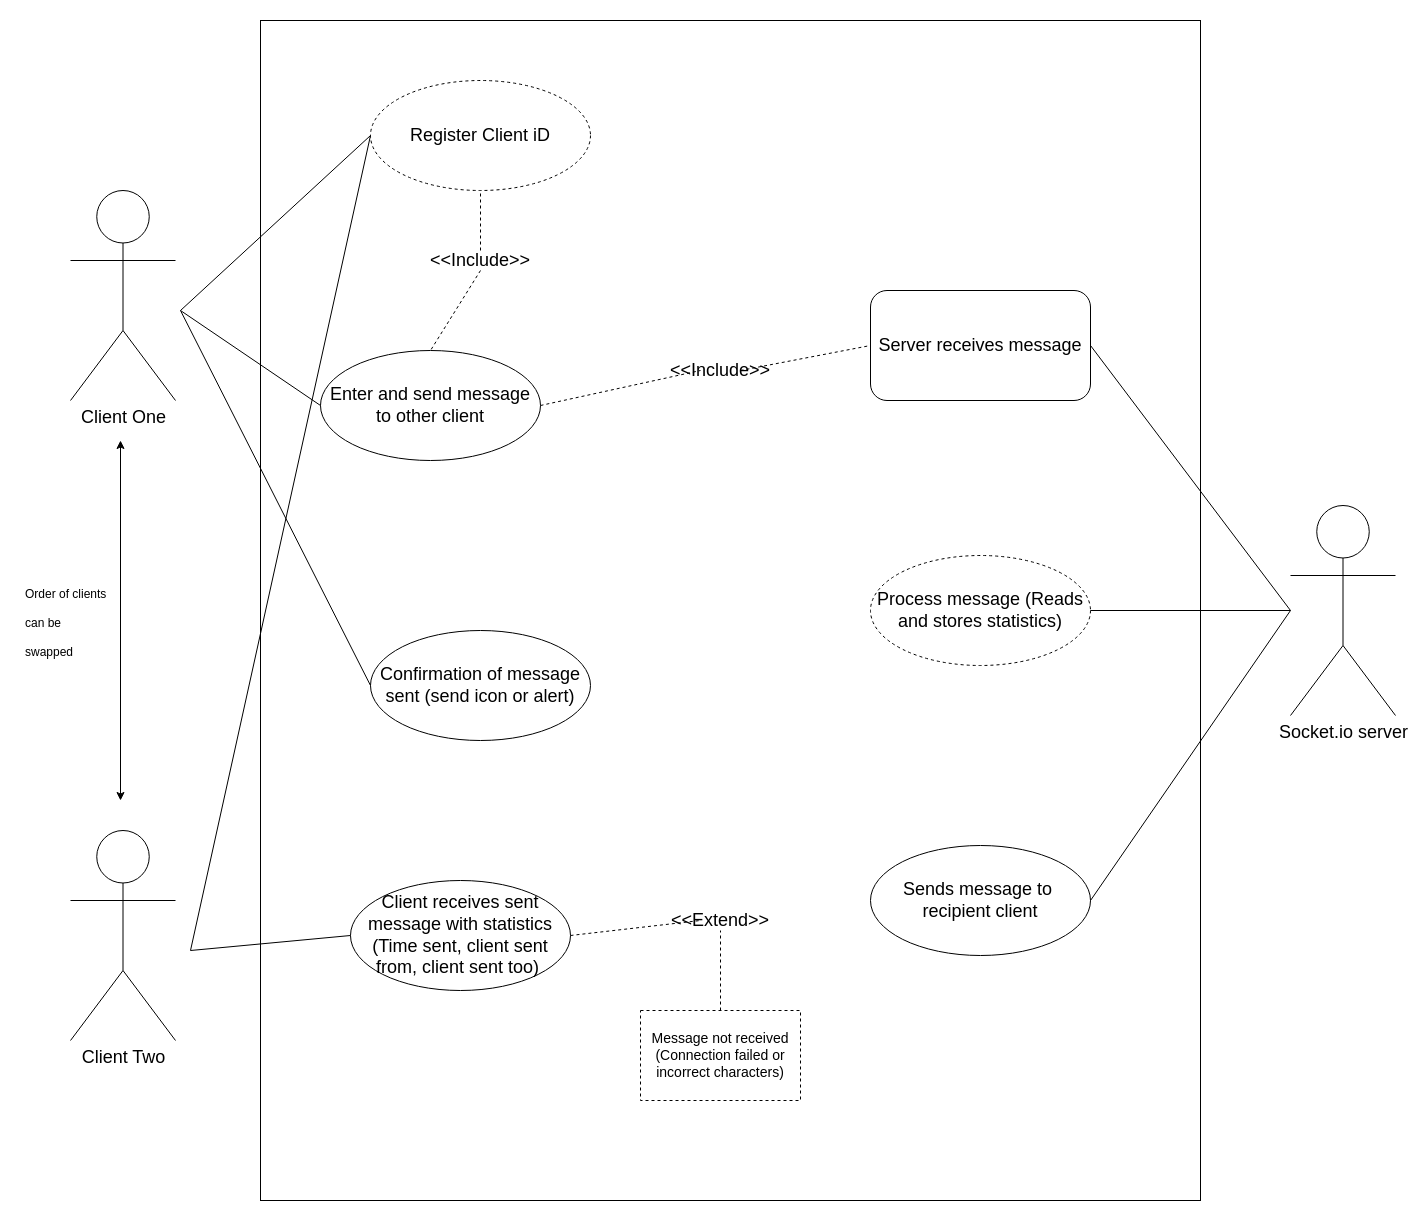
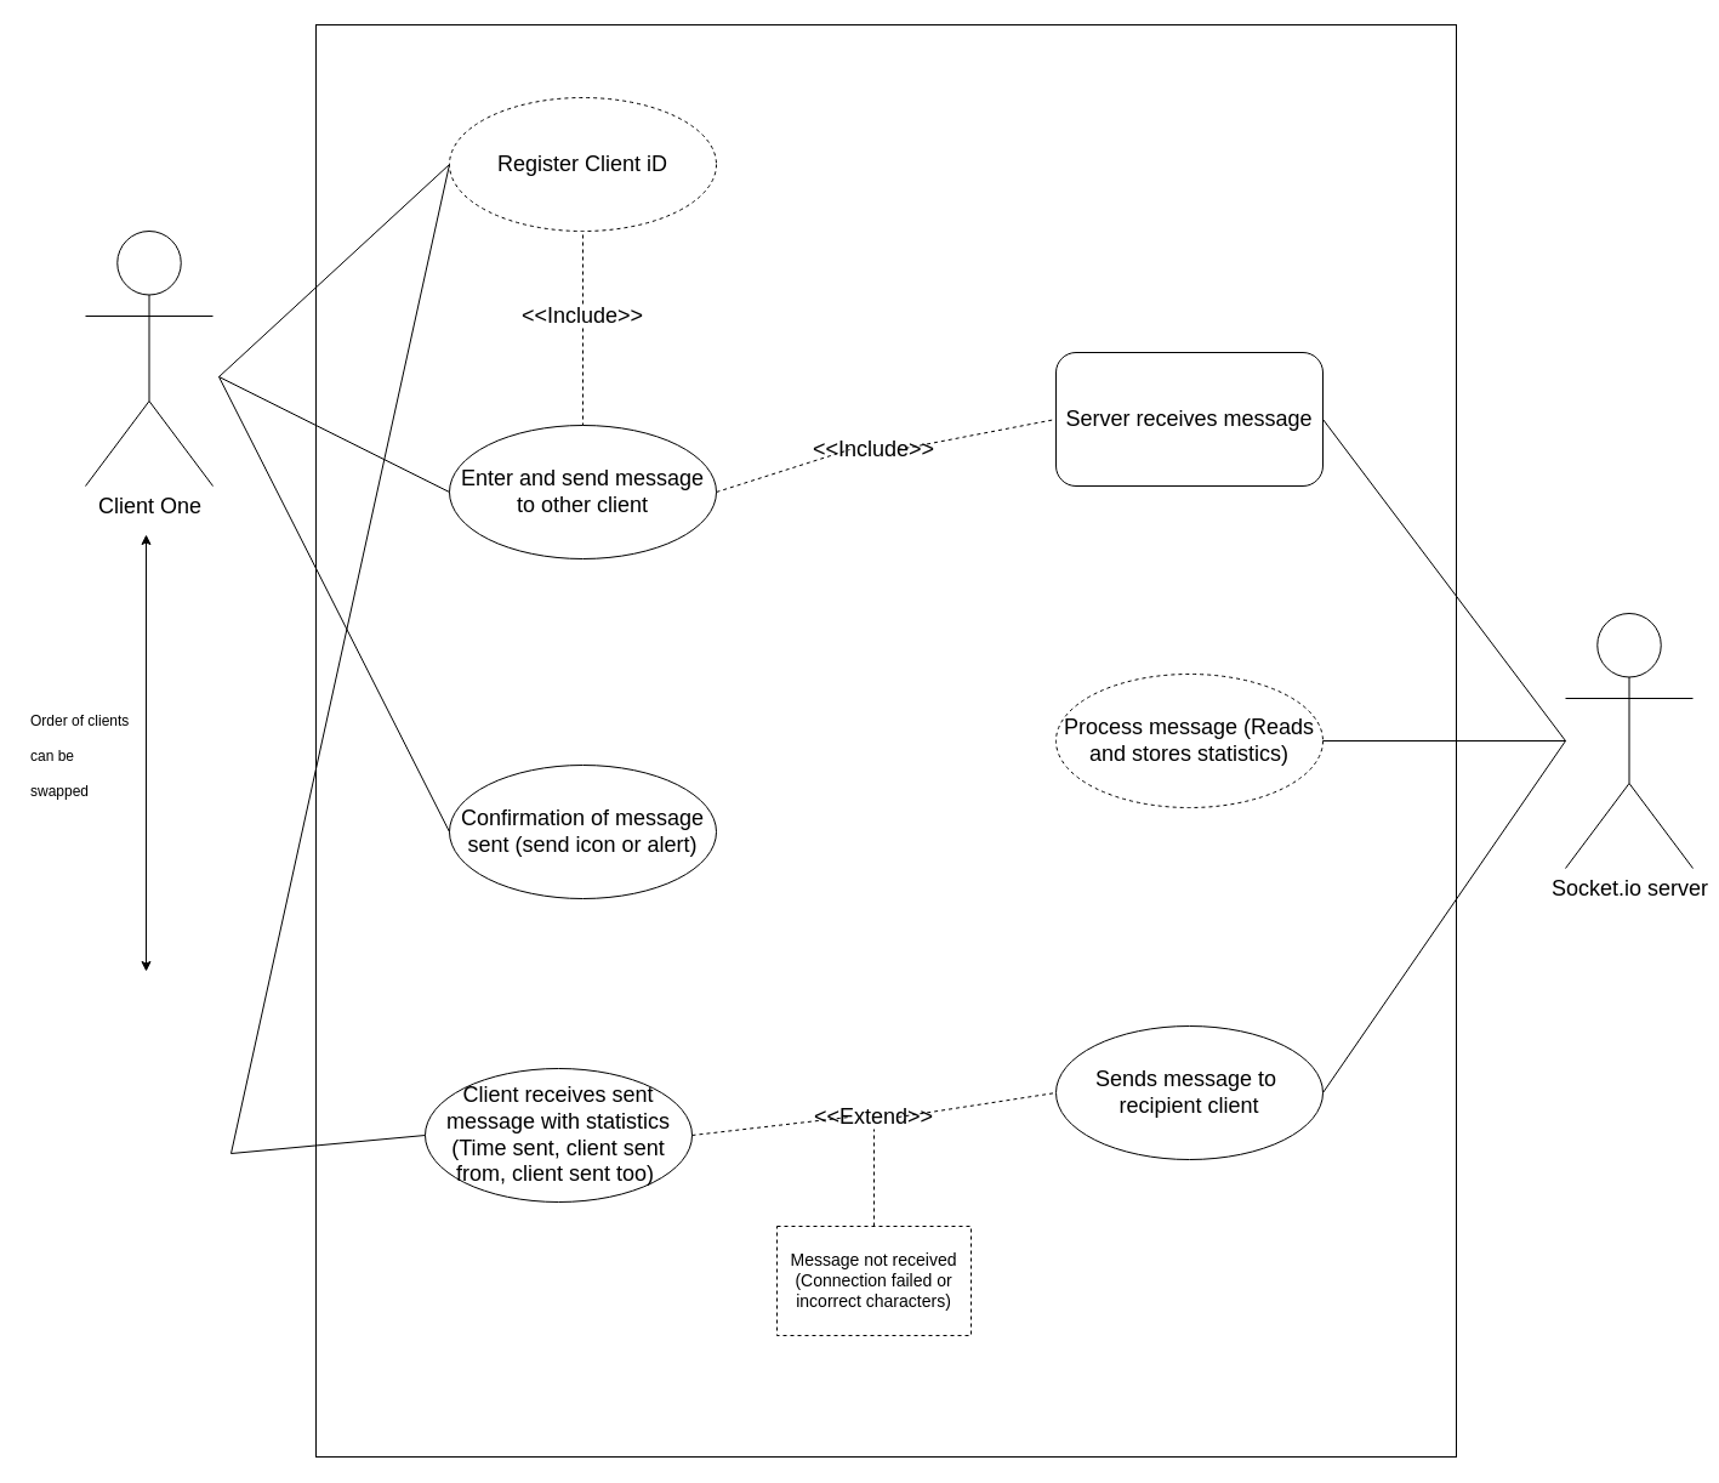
  <mxCell id="0" />
  <mxCell id="1" parent="0" />
  <mxCell id="2" value="" style="rounded=0;whiteSpace=wrap;html=1;fillColor=none;" parent="1" vertex="1"><mxGeometry x="260" y="20" width="940" height="1180" as="geometry" /></mxCell>
  <mxCell id="3" value="&lt;font style=&quot;font-size: 18px&quot;&gt;Client One&lt;/font&gt;" style="shape=umlActor;verticalLabelPosition=bottom;verticalAlign=top;html=1;outlineConnect=0;" parent="1" vertex="1"><mxGeometry x="70" y="190" width="105" height="210" as="geometry" /></mxCell>
- <mxCell id="4" value="&lt;font style=&quot;font-size: 18px&quot;&gt;Client Two&lt;/font&gt;" style="shape=umlActor;verticalLabelPosition=bottom;verticalAlign=top;html=1;outlineConnect=0;" parent="1" vertex="1"><mxGeometry x="70" y="830" width="105" height="210" as="geometry" /></mxCell>
  <mxCell id="5" value="&lt;span style=&quot;font-size: 18px&quot;&gt;Socket.io server&lt;/span&gt;" style="shape=umlActor;verticalLabelPosition=bottom;verticalAlign=top;html=1;outlineConnect=0;" parent="1" vertex="1"><mxGeometry x="1290" y="505" width="105" height="210" as="geometry" /></mxCell>
  <mxCell id="6" value="&lt;span style=&quot;font-size: 18px&quot;&gt;Register Client iD&lt;/span&gt;" style="ellipse;whiteSpace=wrap;html=1;fillColor=none;dashed=1;" parent="1" vertex="1"><mxGeometry x="370" y="80" width="220" height="110" as="geometry" /></mxCell>
  <mxCell id="7" value="" style="endArrow=none;html=1;entryX=0;entryY=0.5;entryDx=0;entryDy=0;" parent="1" target="6" edge="1"><mxGeometry width="50" height="50" relative="1" as="geometry"><mxPoint x="180" y="310" as="sourcePoint" /><mxPoint x="430" y="630" as="targetPoint" /></mxGeometry></mxCell>
  <mxCell id="8" value="" style="endArrow=none;html=1;entryX=0;entryY=0.5;entryDx=0;entryDy=0;" parent="1" target="6" edge="1"><mxGeometry width="50" height="50" relative="1" as="geometry"><mxPoint x="190" y="950" as="sourcePoint" /><mxPoint x="350" y="180" as="targetPoint" /></mxGeometry></mxCell>
  <mxCell id="9" style="edgeStyle=orthogonalEdgeStyle;rounded=0;orthogonalLoop=1;jettySize=auto;html=1;exitX=0.5;exitY=1;exitDx=0;exitDy=0;" parent="1" source="6" target="6" edge="1"><mxGeometry relative="1" as="geometry" /></mxCell>
- <mxCell id="10" value="&lt;span style=&quot;font-size: 18px&quot;&gt;Enter and send message to other client&lt;/span&gt;" style="ellipse;whiteSpace=wrap;html=1;fillColor=none;" parent="1" vertex="1"><mxGeometry x="320" y="350" width="220" height="110" as="geometry" /></mxCell>
+ <mxCell id="10" value="&lt;span style=&quot;font-size: 18px&quot;&gt;Enter and send message to other client&lt;/span&gt;" style="ellipse;whiteSpace=wrap;html=1;fillColor=none;" parent="1" vertex="1"><mxGeometry x="370" y="350" width="220" height="110" as="geometry" /></mxCell>
  <mxCell id="11" value="" style="endArrow=none;html=1;entryX=0;entryY=0.5;entryDx=0;entryDy=0;" parent="1" target="10" edge="1"><mxGeometry width="50" height="50" relative="1" as="geometry"><mxPoint x="180" y="310" as="sourcePoint" /><mxPoint x="360" y="185" as="targetPoint" /></mxGeometry></mxCell>
  <mxCell id="12" value="&lt;span style=&quot;font-size: 18px&quot;&gt;Server receives message&lt;/span&gt;" style="whiteSpace=wrap;html=1;fillColor=none;rounded=1;" parent="1" vertex="1"><mxGeometry x="870" y="290" width="220" height="110" as="geometry" /></mxCell>
  <mxCell id="13" value="" style="endArrow=none;dashed=1;html=1;exitX=1;exitY=0.5;exitDx=0;exitDy=0;entryX=0;entryY=0.5;entryDx=0;entryDy=0;" parent="1" source="27" target="12" edge="1"><mxGeometry width="50" height="50" relative="1" as="geometry"><mxPoint x="690" y="600" as="sourcePoint" /><mxPoint x="740" y="550" as="targetPoint" /></mxGeometry></mxCell>
  <mxCell id="14" value="" style="endArrow=none;html=1;exitX=1;exitY=0.5;exitDx=0;exitDy=0;" parent="1" source="12" edge="1"><mxGeometry width="50" height="50" relative="1" as="geometry"><mxPoint x="1030" y="760" as="sourcePoint" /><mxPoint x="1290" y="610" as="targetPoint" /></mxGeometry></mxCell>
  <mxCell id="15" value="&lt;span style=&quot;font-size: 18px&quot;&gt;Process message (Reads and stores statistics)&lt;/span&gt;" style="ellipse;whiteSpace=wrap;html=1;fillColor=none;dashed=1;" parent="1" vertex="1"><mxGeometry x="870" y="555" width="220" height="110" as="geometry" /></mxCell>
  <mxCell id="16" value="" style="endArrow=none;html=1;exitX=1;exitY=0.5;exitDx=0;exitDy=0;" parent="1" source="15" edge="1"><mxGeometry width="50" height="50" relative="1" as="geometry"><mxPoint x="1100" y="535" as="sourcePoint" /><mxPoint x="1290" y="610" as="targetPoint" /></mxGeometry></mxCell>
  <mxCell id="17" value="&lt;span style=&quot;font-size: 18px&quot;&gt;Sends message to&amp;nbsp; recipient&amp;nbsp;client&lt;/span&gt;" style="ellipse;whiteSpace=wrap;html=1;fillColor=none;" parent="1" vertex="1"><mxGeometry x="870" y="845" width="220" height="110" as="geometry" /></mxCell>
  <mxCell id="18" style="edgeStyle=orthogonalEdgeStyle;rounded=0;orthogonalLoop=1;jettySize=auto;html=1;exitX=0.5;exitY=1;exitDx=0;exitDy=0;" parent="1" source="17" target="17" edge="1"><mxGeometry relative="1" as="geometry" /></mxCell>
  <mxCell id="19" value="" style="endArrow=none;html=1;exitX=1;exitY=0.5;exitDx=0;exitDy=0;" parent="1" source="17" edge="1"><mxGeometry width="50" height="50" relative="1" as="geometry"><mxPoint x="1100" y="620" as="sourcePoint" /><mxPoint x="1290" y="610" as="targetPoint" /></mxGeometry></mxCell>
  <mxCell id="20" value="&lt;span style=&quot;font-size: 18px&quot;&gt;Client receives sent message with statistics (Time sent, client sent from, client sent too)&amp;nbsp;&lt;/span&gt;" style="ellipse;whiteSpace=wrap;html=1;fillColor=none;" parent="1" vertex="1"><mxGeometry x="350" y="880" width="220" height="110" as="geometry" /></mxCell>
+ <mxCell id="21" value="" style="endArrow=none;dashed=1;html=1;exitX=1;exitY=0.5;exitDx=0;exitDy=0;entryX=0;entryY=0.5;entryDx=0;entryDy=0;" parent="1" source="25" target="17" edge="1"><mxGeometry width="50" height="50" relative="1" as="geometry"><mxPoint x="590" y="545" as="sourcePoint" /><mxPoint x="880" y="445" as="targetPoint" /></mxGeometry></mxCell>
  <mxCell id="22" value="" style="endArrow=none;html=1;entryX=0;entryY=0.5;entryDx=0;entryDy=0;" parent="1" target="20" edge="1"><mxGeometry width="50" height="50" relative="1" as="geometry"><mxPoint x="190" y="950" as="sourcePoint" /><mxPoint x="370" y="545" as="targetPoint" /></mxGeometry></mxCell>
  <mxCell id="23" value="&lt;span style=&quot;font-size: 18px&quot;&gt;Confirmation of message sent (send icon or alert)&lt;/span&gt;" style="ellipse;whiteSpace=wrap;html=1;fillColor=none;" parent="1" vertex="1"><mxGeometry x="370" y="630" width="220" height="110" as="geometry" /></mxCell>
  <mxCell id="24" value="" style="endArrow=none;html=1;entryX=0;entryY=0.5;entryDx=0;entryDy=0;" parent="1" target="23" edge="1"><mxGeometry width="50" height="50" relative="1" as="geometry"><mxPoint x="180" y="310" as="sourcePoint" /><mxPoint x="630" y="625" as="targetPoint" /></mxGeometry></mxCell>
  <mxCell id="25" value="&lt;font style=&quot;font-size: 18px&quot;&gt;&amp;lt;&amp;lt;Extend&amp;gt;&amp;gt;&lt;/font&gt;" style="text;html=1;strokeColor=none;fillColor=none;align=center;verticalAlign=middle;whiteSpace=wrap;rounded=0;" parent="1" vertex="1"><mxGeometry x="700" y="910" width="40" height="20" as="geometry" /></mxCell>
  <mxCell id="26" value="" style="endArrow=none;dashed=1;html=1;exitX=1;exitY=0.5;exitDx=0;exitDy=0;entryX=0;entryY=0.5;entryDx=0;entryDy=0;" parent="1" source="20" target="25" edge="1"><mxGeometry width="50" height="50" relative="1" as="geometry"><mxPoint x="570" y="925" as="sourcePoint" /><mxPoint x="870" y="785" as="targetPoint" /></mxGeometry></mxCell>
  <mxCell id="27" value="&lt;font style=&quot;font-size: 18px&quot;&gt;&amp;lt;&amp;lt;Include&amp;gt;&amp;gt;&lt;/font&gt;" style="text;html=1;strokeColor=none;fillColor=none;align=center;verticalAlign=middle;whiteSpace=wrap;rounded=0;" parent="1" vertex="1"><mxGeometry x="700" y="360" width="40" height="20" as="geometry" /></mxCell>
  <mxCell id="28" value="" style="endArrow=none;dashed=1;html=1;exitX=1;exitY=0.5;exitDx=0;exitDy=0;entryX=0;entryY=0.5;entryDx=0;entryDy=0;" parent="1" source="10" target="27" edge="1"><mxGeometry width="50" height="50" relative="1" as="geometry"><mxPoint x="570" y="515" as="sourcePoint" /><mxPoint x="870" y="435" as="targetPoint" /></mxGeometry></mxCell>
  <mxCell id="29" value="" style="endArrow=none;dashed=1;html=1;entryX=0.5;entryY=1;entryDx=0;entryDy=0;exitX=0.5;exitY=0;exitDx=0;exitDy=0;" parent="1" source="32" target="25" edge="1"><mxGeometry width="50" height="50" relative="1" as="geometry"><mxPoint x="720" y="920" as="sourcePoint" /><mxPoint x="680" y="930" as="targetPoint" /></mxGeometry></mxCell>
  <mxCell id="30" value="" style="endArrow=classic;startArrow=classic;html=1;" parent="1" edge="1"><mxGeometry width="50" height="50" relative="1" as="geometry"><mxPoint x="120" y="800" as="sourcePoint" /><mxPoint x="120" y="440" as="targetPoint" /></mxGeometry></mxCell>
  <mxCell id="31" value="&lt;h1&gt;&lt;span style=&quot;font-size: 12px ; font-weight: 400&quot;&gt;Order of clients can be swapped&lt;/span&gt;&lt;/h1&gt;" style="text;html=1;strokeColor=none;fillColor=none;spacing=5;spacingTop=-20;whiteSpace=wrap;overflow=hidden;rounded=0;dashed=1;" parent="1" vertex="1"><mxGeometry x="20" y="570" width="90" height="90" as="geometry" /></mxCell>
  <mxCell id="32" value="&lt;font style=&quot;font-size: 14px&quot;&gt;Message not received (Connection failed or incorrect characters)&lt;/font&gt;" style="rounded=0;whiteSpace=wrap;html=1;fillColor=none;border 1px dotted black;dashed=1;" parent="1" vertex="1"><mxGeometry x="640" y="1010" width="160" height="90" as="geometry" /></mxCell>
  <mxCell id="33" value="" style="endArrow=none;dashed=1;html=1;exitX=0.5;exitY=1;exitDx=0;exitDy=0;entryX=0.5;entryY=0;entryDx=0;entryDy=0;" parent="1" source="34" target="10" edge="1"><mxGeometry width="50" height="50" relative="1" as="geometry"><mxPoint x="480" y="500" as="sourcePoint" /><mxPoint x="660" y="245" as="targetPoint" /></mxGeometry></mxCell>
  <mxCell id="34" value="&lt;font style=&quot;font-size: 18px&quot;&gt;&amp;lt;&amp;lt;Include&amp;gt;&amp;gt;&lt;/font&gt;" style="text;html=1;strokeColor=none;fillColor=none;align=center;verticalAlign=middle;whiteSpace=wrap;rounded=0;" parent="1" vertex="1"><mxGeometry x="460" y="250" width="40" height="20" as="geometry" /></mxCell>
  <mxCell id="35" value="" style="endArrow=none;dashed=1;html=1;exitX=0.5;exitY=0;exitDx=0;exitDy=0;entryX=0.5;entryY=1;entryDx=0;entryDy=0;" parent="1" source="34" target="6" edge="1"><mxGeometry width="50" height="50" relative="1" as="geometry"><mxPoint x="430" y="320" as="sourcePoint" /><mxPoint x="240" y="160" as="targetPoint" /></mxGeometry></mxCell>
